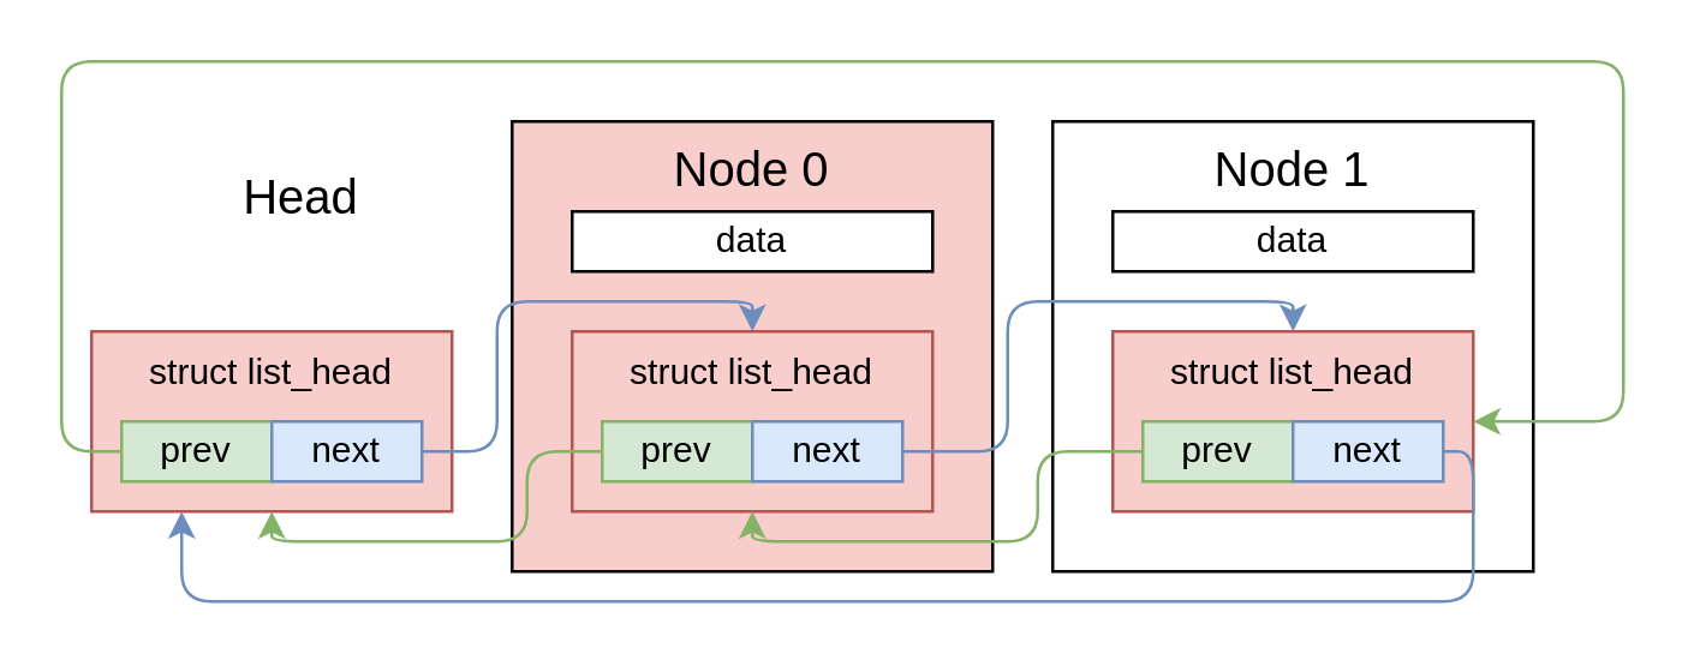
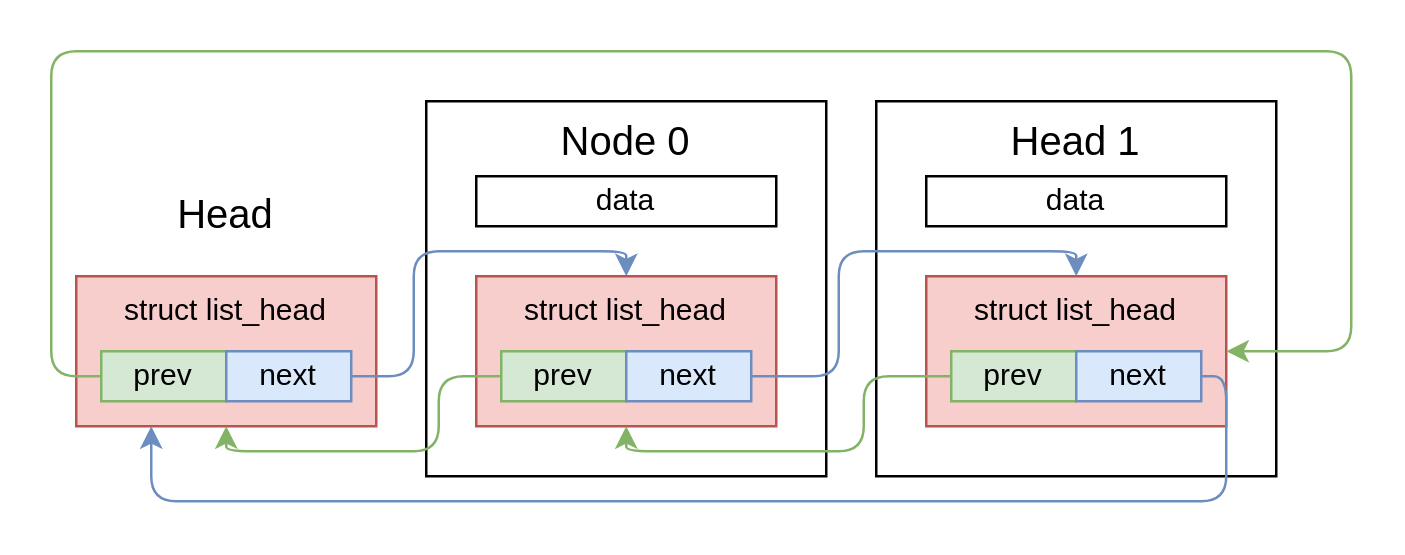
  <mxCell id="0" />
  <mxCell id="1" parent="0" />
  <mxCell id="2" value="struct list_head" style="rounded=0;whiteSpace=wrap;html=1;fillColor=#f8cecc;strokeColor=#b85450;verticalAlign=top;" vertex="1" parent="1"><mxGeometry x="30" y="110" width="120" height="60" as="geometry" /></mxCell>
- <mxCell id="3" value="Node 0" style="rounded=0;whiteSpace=wrap;html=1;verticalAlign=top;fontSize=16;fillColor=#f8cecc;" vertex="1" parent="1"><mxGeometry x="170" y="40" width="160" height="150" as="geometry" /></mxCell>
+ <mxCell id="3" value="Node 0" style="rounded=0;whiteSpace=wrap;html=1;verticalAlign=top;fontSize=16;" vertex="1" parent="1"><mxGeometry x="170" y="40" width="160" height="150" as="geometry" /></mxCell>
  <mxCell id="4" value="prev" style="rounded=0;whiteSpace=wrap;html=1;fillColor=#d5e8d4;strokeColor=#82b366;" vertex="1" parent="1"><mxGeometry x="40" y="140" width="50" height="20" as="geometry" /></mxCell>
  <mxCell id="5" style="edgeStyle=orthogonalEdgeStyle;html=1;entryX=0.5;entryY=0;entryDx=0;entryDy=0;fillColor=#dae8fc;strokeColor=#6c8ebf;" edge="1" parent="1" source="6" target="7"><mxGeometry relative="1" as="geometry" /></mxCell>
  <mxCell id="6" value="next" style="rounded=0;whiteSpace=wrap;html=1;fillColor=#dae8fc;strokeColor=#6c8ebf;" vertex="1" parent="1"><mxGeometry x="90" y="140" width="50" height="20" as="geometry" /></mxCell>
  <mxCell id="7" value="struct list_head" style="rounded=0;whiteSpace=wrap;html=1;fillColor=#f8cecc;strokeColor=#b85450;verticalAlign=top;" vertex="1" parent="1"><mxGeometry x="190" y="110" width="120" height="60" as="geometry" /></mxCell>
  <mxCell id="8" style="edgeStyle=orthogonalEdgeStyle;shape=connector;rounded=1;html=1;entryX=0.5;entryY=1;entryDx=0;entryDy=0;strokeColor=#82b366;align=center;verticalAlign=middle;fontFamily=Helvetica;fontSize=11;fontColor=default;labelBackgroundColor=default;endArrow=classic;fillColor=#d5e8d4;" edge="1" parent="1" source="9" target="2"><mxGeometry relative="1" as="geometry" /></mxCell>
  <mxCell id="9" value="prev" style="rounded=0;whiteSpace=wrap;html=1;fillColor=#d5e8d4;strokeColor=#82b366;" vertex="1" parent="1"><mxGeometry x="200" y="140" width="50" height="20" as="geometry" /></mxCell>
  <mxCell id="10" value="next" style="rounded=0;whiteSpace=wrap;html=1;fillColor=#dae8fc;strokeColor=#6c8ebf;" vertex="1" parent="1"><mxGeometry x="250" y="140" width="50" height="20" as="geometry" /></mxCell>
  <mxCell id="11" value="data" style="rounded=0;whiteSpace=wrap;html=1;" vertex="1" parent="1"><mxGeometry x="190" y="70" width="120" height="20" as="geometry" /></mxCell>
- <mxCell id="12" value="Node 1" style="rounded=0;whiteSpace=wrap;html=1;verticalAlign=top;fontSize=16;" vertex="1" parent="1"><mxGeometry x="350" y="40" width="160" height="150" as="geometry" /></mxCell>
+ <mxCell id="12" value="Head 1" style="rounded=0;whiteSpace=wrap;html=1;verticalAlign=top;fontSize=16;" vertex="1" parent="1"><mxGeometry x="350" y="40" width="160" height="150" as="geometry" /></mxCell>
  <mxCell id="13" value="struct list_head" style="rounded=0;whiteSpace=wrap;html=1;fillColor=#f8cecc;strokeColor=#b85450;verticalAlign=top;" vertex="1" parent="1"><mxGeometry x="370" y="110" width="120" height="60" as="geometry" /></mxCell>
  <mxCell id="14" style="edgeStyle=orthogonalEdgeStyle;shape=connector;rounded=1;html=1;entryX=0.5;entryY=1;entryDx=0;entryDy=0;strokeColor=#82b366;align=center;verticalAlign=middle;fontFamily=Helvetica;fontSize=11;fontColor=default;labelBackgroundColor=default;endArrow=classic;fillColor=#d5e8d4;" edge="1" parent="1" source="15" target="7"><mxGeometry relative="1" as="geometry" /></mxCell>
  <mxCell id="15" value="prev" style="rounded=0;whiteSpace=wrap;html=1;fillColor=#d5e8d4;strokeColor=#82b366;" vertex="1" parent="1"><mxGeometry x="380" y="140" width="50" height="20" as="geometry" /></mxCell>
  <mxCell id="16" style="edgeStyle=orthogonalEdgeStyle;shape=connector;rounded=1;html=1;entryX=0.25;entryY=1;entryDx=0;entryDy=0;strokeColor=#6c8ebf;align=center;verticalAlign=middle;fontFamily=Helvetica;fontSize=11;fontColor=default;labelBackgroundColor=default;endArrow=classic;exitX=1;exitY=0.5;exitDx=0;exitDy=0;fillColor=#dae8fc;" edge="1" parent="1" source="17" target="2"><mxGeometry relative="1" as="geometry"><Array as="points"><mxPoint x="490" y="150" /><mxPoint x="490" y="200" /><mxPoint x="60" y="200" /></Array></mxGeometry></mxCell>
  <mxCell id="17" value="next" style="rounded=0;whiteSpace=wrap;html=1;fillColor=#dae8fc;strokeColor=#6c8ebf;" vertex="1" parent="1"><mxGeometry x="430" y="140" width="50" height="20" as="geometry" /></mxCell>
  <mxCell id="18" value="data" style="rounded=0;whiteSpace=wrap;html=1;" vertex="1" parent="1"><mxGeometry x="370" y="70" width="120" height="20" as="geometry" /></mxCell>
  <mxCell id="19" style="edgeStyle=orthogonalEdgeStyle;shape=connector;rounded=1;html=1;entryX=0.5;entryY=0;entryDx=0;entryDy=0;strokeColor=#6c8ebf;align=center;verticalAlign=middle;fontFamily=Helvetica;fontSize=11;fontColor=default;labelBackgroundColor=default;endArrow=classic;fillColor=#dae8fc;" edge="1" parent="1" source="10" target="13"><mxGeometry relative="1" as="geometry" /></mxCell>
- <mxCell id="20" value="Head" style="text;html=1;align=center;verticalAlign=middle;whiteSpace=wrap;rounded=0;fontFamily=Helvetica;fontSize=16;fontColor=default;labelBackgroundColor=default;" vertex="1" parent="1"><mxGeometry x="70" y="50" width="60" height="30" as="geometry" /></mxCell>
+ <mxCell id="20" value="Head" style="text;html=1;align=center;verticalAlign=middle;whiteSpace=wrap;rounded=0;fontFamily=Helvetica;fontSize=16;fontColor=default;labelBackgroundColor=default;" vertex="1" parent="1"><mxGeometry x="60" y="70" width="60" height="30" as="geometry" /></mxCell>
  <mxCell id="21" style="edgeStyle=orthogonalEdgeStyle;shape=connector;rounded=1;html=1;entryX=1;entryY=0.5;entryDx=0;entryDy=0;strokeColor=#82b366;align=center;verticalAlign=middle;fontFamily=Helvetica;fontSize=11;fontColor=default;labelBackgroundColor=default;endArrow=classic;exitX=0;exitY=0.5;exitDx=0;exitDy=0;fillColor=#d5e8d4;" edge="1" parent="1" source="4" target="13"><mxGeometry relative="1" as="geometry"><Array as="points"><mxPoint x="20" y="150" /><mxPoint x="20" y="20" /><mxPoint x="540" y="20" /><mxPoint x="540" y="140" /></Array></mxGeometry></mxCell>
